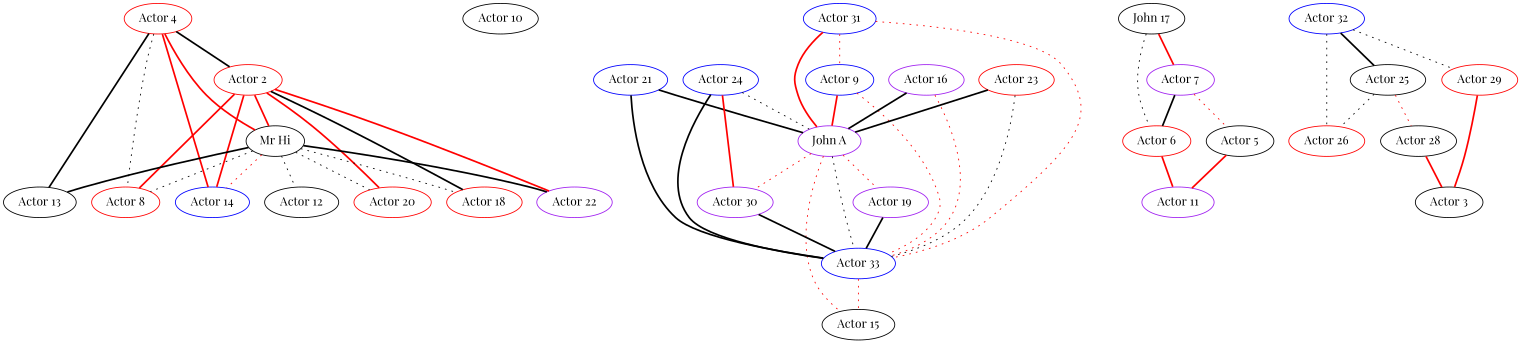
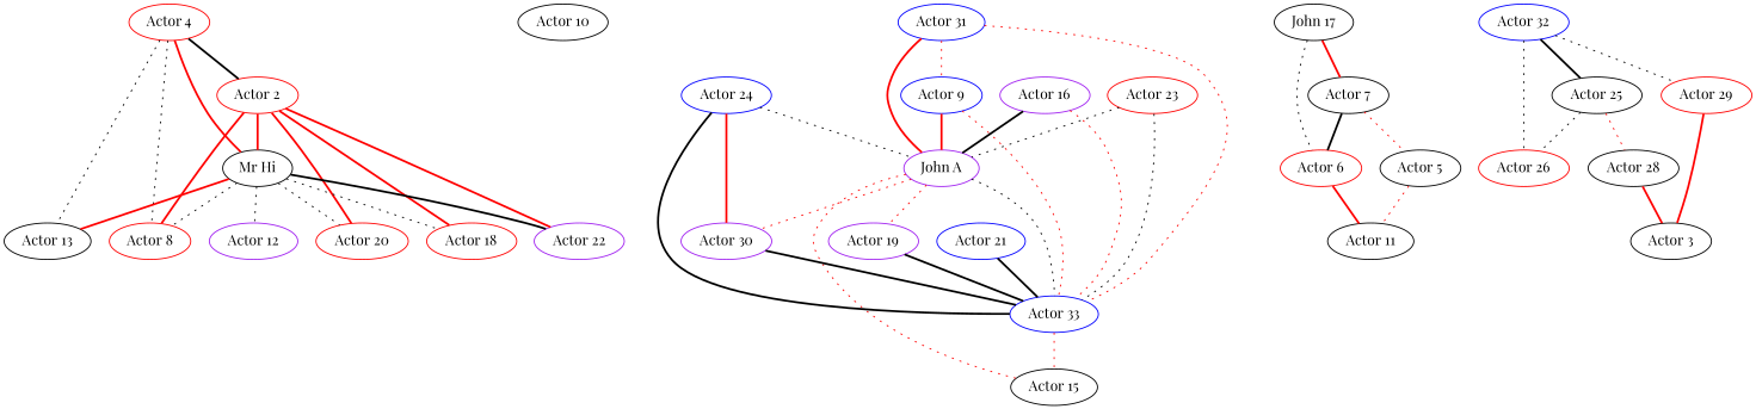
  strict graph {
    fontname="Playfair Display"
    node [Faction=2.0 color=black fontname="Playfair Display"]
    edge [color=red fontname="Playfair Display" style=bold weight=3.0]
    n1 [Faction=1.0 color=red label="Actor 4"]
    n2 [Faction=1.0 color=red label="Actor 2"]
    n3 [Faction=1.0 label="Mr Hi"]
    n4 [Faction=1.0 label="Actor 13"]
-   n5 [Faction=1.0 color=blue label="Actor 14"]
    n6 [Faction=1.0 color=red label="Actor 8"]
    n7 [Faction=1.0 color=red label="Actor 20"]
    n8 [Faction=1.0 color=red label="Actor 18"]
    n9 [Faction=1.0 color=purple label="Actor 22"]
-   n10 [Faction=1.0 label="Actor 12"]
+   n10 [Faction=1.0 color=purple label="Actor 12"]
    n11 [label="Actor 10"]
    n12 [color=blue label="Actor 21"]
    n13 [color=purple label="John A"]
    n14 [color=blue label="Actor 33"]
    n15 [color=purple label="Actor 30"]
    n16 [color=purple label="Actor 19"]
    n17 [label="Actor 15"]
    n18 [Faction=1.0 label="John 17"]
-   n19 [Faction=1.0 color=purple label="Actor 7"]
+   n19 [Faction=1.0 label="Actor 7"]
    n20 [Faction=1.0 color=red label="Actor 6"]
    n21 [Faction=1.0 label="Actor 5"]
-   n22 [Faction=1.0 color=purple label="Actor 11"]
+   n22 [Faction=1.0 label="Actor 11"]
    n23 [color=blue label="Actor 31"]
    n24 [color=blue label="Actor 9"]
    n25 [color=purple label="Actor 16"]
    n26 [color=blue label="Actor 32"]
    n27 [label="Actor 25"]
    n28 [color=red label="Actor 26"]
    n29 [color=red label="Actor 29"]
    n30 [label="Actor 28"]
    n31 [Faction=1.0 label="Actor 3"]
    n32 [color=red label="Actor 23"]
    n33 [color=blue label="Actor 24"]
    n1 -- n2 [color=black]
    n1 -- n3
-   n1 -- n4 [color=black]
-   n1 -- n5
+   n1 -- n4 [color=black style=dotted]
    n1 -- n6 [color=black style=dotted]
    n2 -- n3 [weight=4.0]
-   n2 -- n5 [weight=5.0]
    n2 -- n6 [weight=4.0]
    n2 -- n7 [weight=2.0]
-   n2 -- n8 [color=black weight=1.0]
+   n2 -- n8 [weight=1.0]
    n2 -- n9 [weight=2.0]
-   n3 -- n4 [color=black weight=1.0]
-   n3 -- n5 [style=dotted]
+   n3 -- n4 [weight=1.0]
    n3 -- n6 [color=black style=dotted weight=2.0]
    n3 -- n7 [color=black style=dotted weight=2.0]
    n3 -- n8 [color=black style=dotted weight=2.0]
    n3 -- n9 [color=black weight=2.0]
    n3 -- n10 [color=black style=dotted]
-   n12 -- n13 [color=black weight=1.0]
    n12 -- n14 [color=black]
    n13 -- n14 [color=black style=dotted weight=5.0]
    n13 -- n15 [style=dotted weight=2.0]
    n13 -- n16 [style=dotted weight=2.0]
    n13 -- n17 [style=dotted weight=2.0]
    n14 -- n17 [style=dotted]
    n15 -- n14 [color=black weight=4.0]
    n16 -- n14 [color=black weight=1.0]
    n18 -- n19
    n18 -- n20 [color=black style=dotted]
    n19 -- n20 [color=black weight=5.0]
    n19 -- n21 [style=dotted weight=2.0]
    n20 -- n22
-   n21 -- n22
+   n21 -- n22 [style=dotted]
    n23 -- n13
    n23 -- n14 [style=dotted]
    n23 -- n24 [style=dotted]
    n24 -- n13 [weight=4.0]
    n24 -- n14 [style=dotted]
    n25 -- n13 [color=black weight=4.0]
    n25 -- n14 [style=dotted]
    n26 -- n27 [color=black weight=2.0]
    n26 -- n28 [color=black style=dotted weight=7.0]
    n26 -- n29 [color=black style=dotted weight=2.0]
    n27 -- n28 [color=black style=dotted weight=2.0]
    n27 -- n30 [style=dotted]
    n29 -- n31 [weight=2.0]
    n30 -- n31 [weight=2.0]
-   n32 -- n13 [color=black]
+   n32 -- n13 [color=black style=dotted]
    n32 -- n14 [color=black style=dotted weight=2.0]
    n33 -- n13 [color=black style=dotted weight=4.0]
    n33 -- n14 [color=black weight=5.0]
    n33 -- n15
  }
